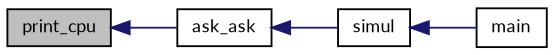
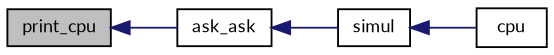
  digraph {
    fontname=Lato
    rankdir=LR
    node [color=black fillcolor=white fontname=Lato fontsize=10 shape=record style=filled]
    edge [color=midnightblue dir=back fontname=Lato fontsize=10 labelfontname=FreeSans labelfontsize=10 style=solid]
    n1 [fillcolor=grey75 fontcolor=black height=0.2 label=print_cpu width=0.4]
    n2 [height=0.2 label=ask_ask width=0.4]
    n3 [height=0.2 label=simul width=0.4]
-   n4 [height=0.2 label=main width=0.4]
+   n4 [height=0.2 label=cpu width=0.4]
    n1 -> n2
    n2 -> n3
    n3 -> n4
  }
